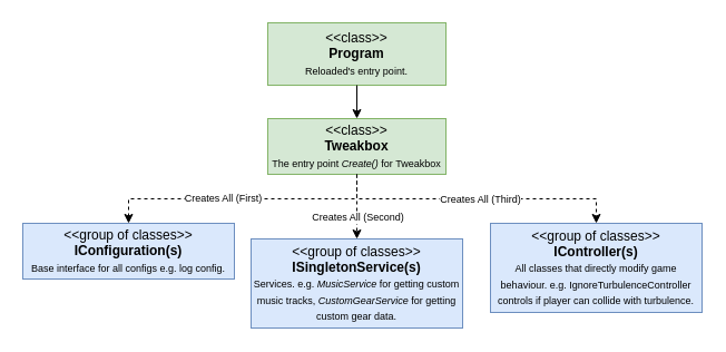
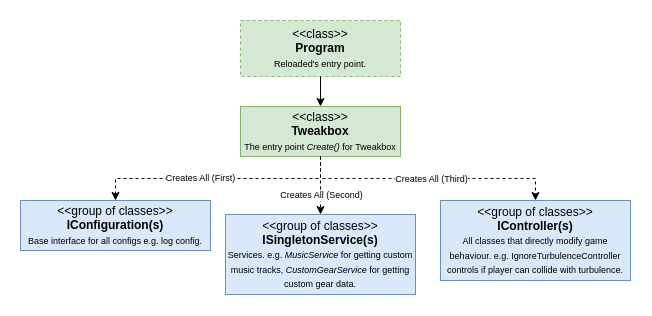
  <mxCell id="0" />
  <mxCell id="1" parent="0" />
  <mxCell id="2" style="edgeStyle=orthogonalEdgeStyle;rounded=0;orthogonalLoop=1;jettySize=auto;html=1;exitX=0.5;exitY=1;exitDx=0;exitDy=0;entryX=0.5;entryY=0;entryDx=0;entryDy=0;strokeColor=default;dashed=1;" parent="1" source="6" target="8" edge="1"><mxGeometry relative="1" as="geometry"><mxPoint x="600" y="-39.996" as="sourcePoint" /><mxPoint x="650" y="220" as="targetPoint" /><Array as="points" /></mxGeometry></mxCell>
  <mxCell id="3" value="Creates All (First)" style="edgeLabel;html=1;align=center;verticalAlign=middle;resizable=0;points=[];fontSize=9;" parent="2" vertex="1" connectable="0"><mxGeometry x="0.132" y="2" relative="1" as="geometry"><mxPoint x="-2" y="-3" as="offset" /></mxGeometry></mxCell>
  <mxCell id="4" value="" style="group" vertex="1" connectable="0" parent="1"><mxGeometry x="240" y="20" width="160" height="136" as="geometry" /></mxCell>
- <mxCell id="5" value="&amp;lt;&amp;lt;class&amp;gt;&amp;gt;&lt;br&gt;&lt;b&gt;Program&lt;br&gt;&lt;/b&gt;&lt;font style=&quot;font-size: 9px;&quot;&gt;Reloaded's entry point.&lt;br&gt;&lt;/font&gt;" style="rounded=0;whiteSpace=wrap;html=1;fillColor=#d5e8d4;strokeColor=#82b366;" vertex="1" parent="4"><mxGeometry width="160" height="56" as="geometry" /></mxCell>
+ <mxCell id="5" value="&amp;lt;&amp;lt;class&amp;gt;&amp;gt;&lt;br&gt;&lt;b&gt;Program&lt;br&gt;&lt;/b&gt;&lt;font style=&quot;font-size: 9px;&quot;&gt;Reloaded's entry point.&lt;br&gt;&lt;/font&gt;" style="rounded=0;whiteSpace=wrap;html=1;fillColor=#d5e8d4;strokeColor=#82b366;dashed=1;" vertex="1" parent="4"><mxGeometry width="160" height="56" as="geometry" /></mxCell>
  <mxCell id="6" value="&amp;lt;&amp;lt;class&amp;gt;&amp;gt;&lt;br&gt;&lt;b&gt;Tweakbox&lt;br&gt;&lt;/b&gt;&lt;font style=&quot;font-size: 9px;&quot;&gt;The entry point &lt;i&gt;Create()&lt;/i&gt; for Tweakbox&lt;br&gt;&lt;/font&gt;" style="rounded=0;whiteSpace=wrap;html=1;fillColor=#d5e8d4;strokeColor=#82b366;" vertex="1" parent="4"><mxGeometry y="86" width="160" height="50" as="geometry" /></mxCell>
  <mxCell id="7" style="edgeStyle=orthogonalEdgeStyle;rounded=0;orthogonalLoop=1;jettySize=auto;html=1;exitX=0.5;exitY=1;exitDx=0;exitDy=0;entryX=0.5;entryY=0;entryDx=0;entryDy=0;" edge="1" parent="4" source="5" target="6"><mxGeometry relative="1" as="geometry" /></mxCell>
  <mxCell id="8" value="&amp;lt;&amp;lt;group of classes&amp;gt;&amp;gt;&lt;br&gt;&lt;b&gt;IConfiguration(s)&lt;br&gt;&lt;/b&gt;&lt;font style=&quot;font-size: 9px;&quot;&gt;Base interface for all configs e.g. log config.&lt;br&gt;&lt;/font&gt;" style="rounded=0;whiteSpace=wrap;html=1;fillColor=#dae8fc;strokeColor=#6c8ebf;" vertex="1" parent="1"><mxGeometry x="20" y="200" width="190" height="50" as="geometry" /></mxCell>
  <mxCell id="9" value="&amp;lt;&amp;lt;group of classes&amp;gt;&amp;gt;&lt;br&gt;&lt;b&gt;ISingletonService(s)&lt;br&gt;&lt;/b&gt;&lt;font style=&quot;font-size: 9px;&quot;&gt;Services. e.g. &lt;i&gt;MusicService&lt;/i&gt; for getting custom music tracks, &lt;i&gt;CustomGearService&lt;/i&gt; for getting custom gear data.&lt;br&gt;&lt;/font&gt;" style="rounded=0;whiteSpace=wrap;html=1;fillColor=#dae8fc;strokeColor=#6c8ebf;" vertex="1" parent="1"><mxGeometry x="225" y="214" width="190" height="80" as="geometry" /></mxCell>
  <mxCell id="10" style="edgeStyle=orthogonalEdgeStyle;rounded=0;orthogonalLoop=1;jettySize=auto;html=1;exitX=0.5;exitY=1;exitDx=0;exitDy=0;entryX=0.5;entryY=0;entryDx=0;entryDy=0;dashed=1;" edge="1" parent="1" source="6" target="9"><mxGeometry relative="1" as="geometry"><Array as="points"><mxPoint x="320" y="200" /><mxPoint x="320" y="200" /></Array></mxGeometry></mxCell>
  <mxCell id="11" value="Creates All (Second)" style="edgeLabel;html=1;align=center;verticalAlign=middle;resizable=0;points=[];fontSize=9;" vertex="1" connectable="0" parent="10"><mxGeometry x="-0.108" y="-2" relative="1" as="geometry"><mxPoint x="2" y="12" as="offset" /></mxGeometry></mxCell>
  <mxCell id="12" value="&amp;lt;&amp;lt;group of classes&amp;gt;&amp;gt;&lt;br&gt;&lt;b&gt;IController(s)&lt;br&gt;&lt;/b&gt;&lt;font style=&quot;font-size: 9px;&quot;&gt;All classes that directly modify game behaviour. e.g. IgnoreTurbulenceController controls if player can collide with turbulence.&lt;br&gt;&lt;/font&gt;" style="rounded=0;whiteSpace=wrap;html=1;fillColor=#dae8fc;strokeColor=#6c8ebf;" vertex="1" parent="1"><mxGeometry x="440" y="200" width="190" height="80" as="geometry" /></mxCell>
  <mxCell id="13" style="edgeStyle=orthogonalEdgeStyle;rounded=0;orthogonalLoop=1;jettySize=auto;html=1;exitX=0.5;exitY=1;exitDx=0;exitDy=0;entryX=0.5;entryY=0;entryDx=0;entryDy=0;dashed=1;fontSize=9;" edge="1" parent="1" source="6" target="12"><mxGeometry relative="1" as="geometry" /></mxCell>
  <mxCell id="14" value="Creates All (Third)" style="edgeLabel;html=1;align=center;verticalAlign=middle;resizable=0;points=[];fontSize=9;" vertex="1" connectable="0" parent="13"><mxGeometry x="0.082" y="-1" relative="1" as="geometry"><mxPoint x="-8" y="-1" as="offset" /></mxGeometry></mxCell>
